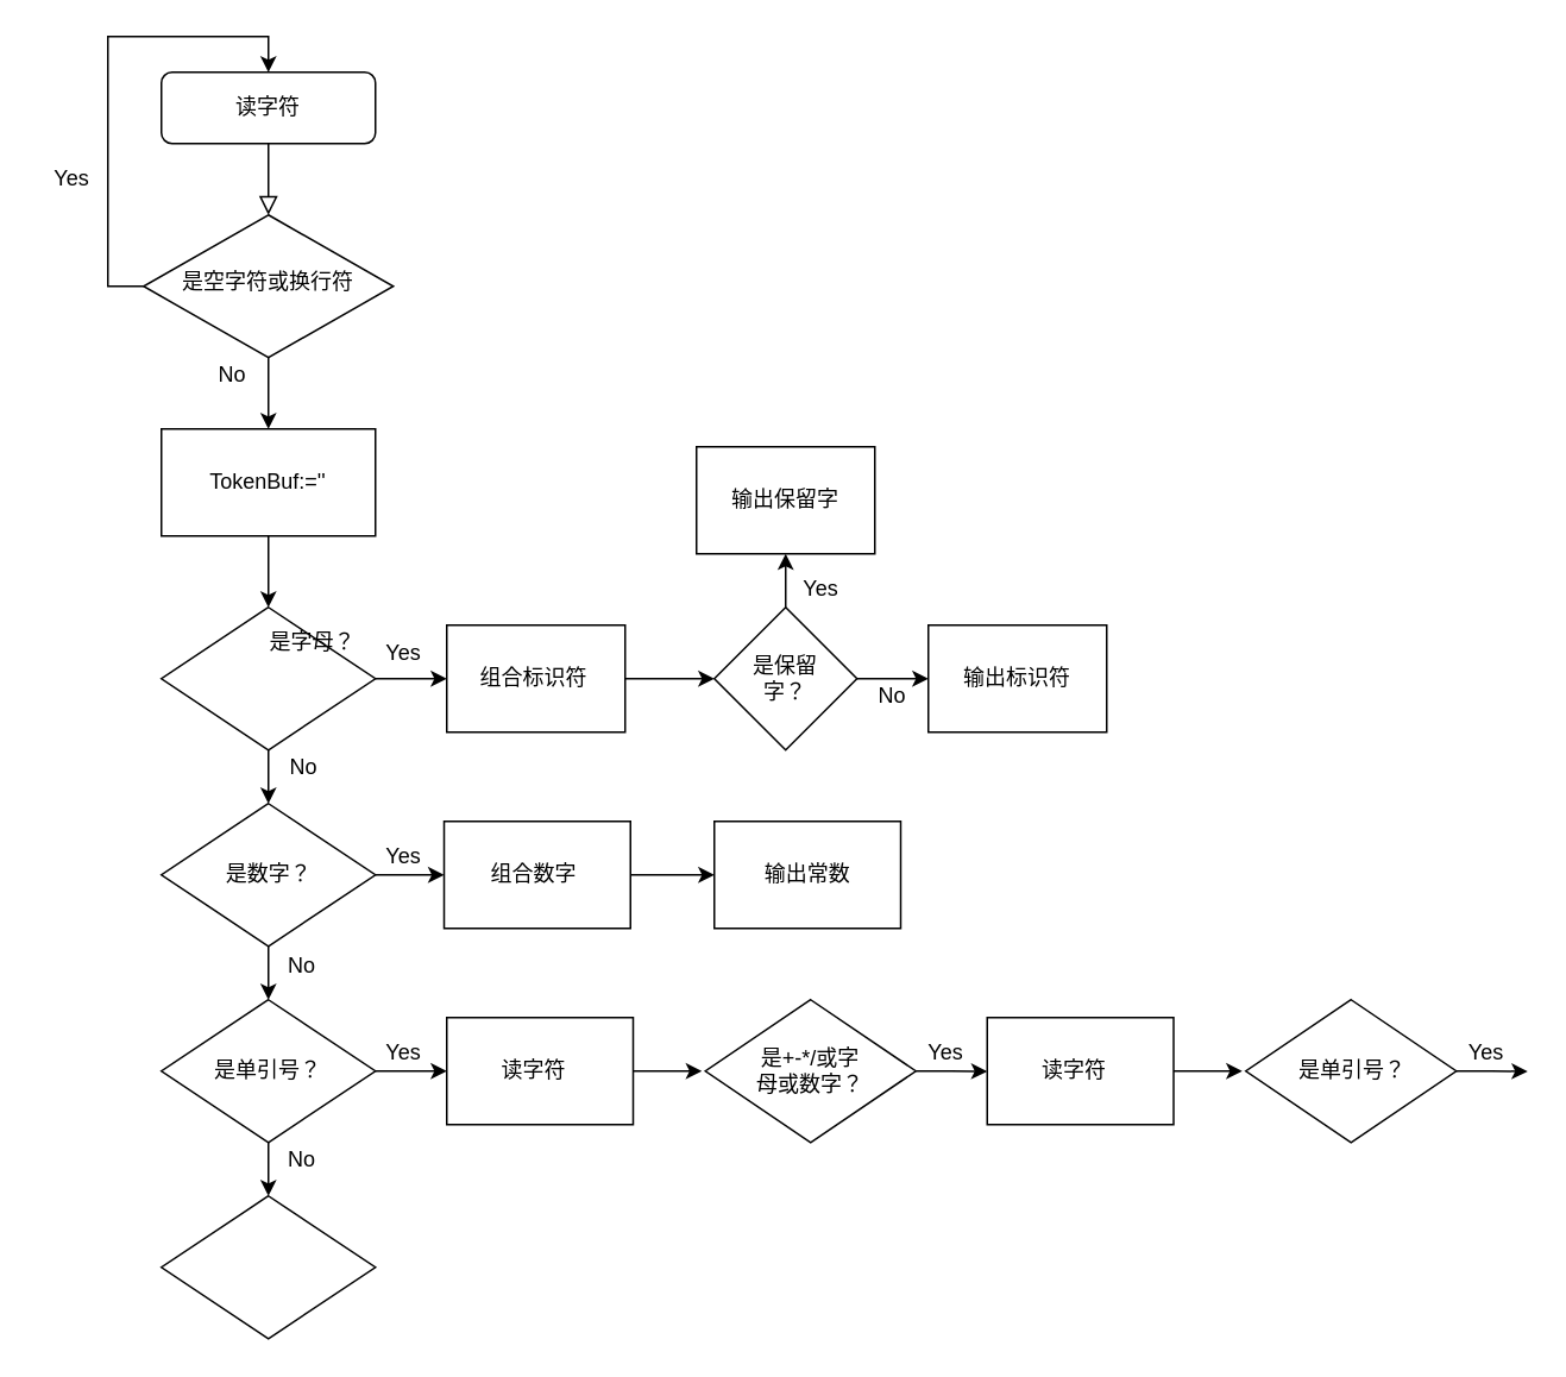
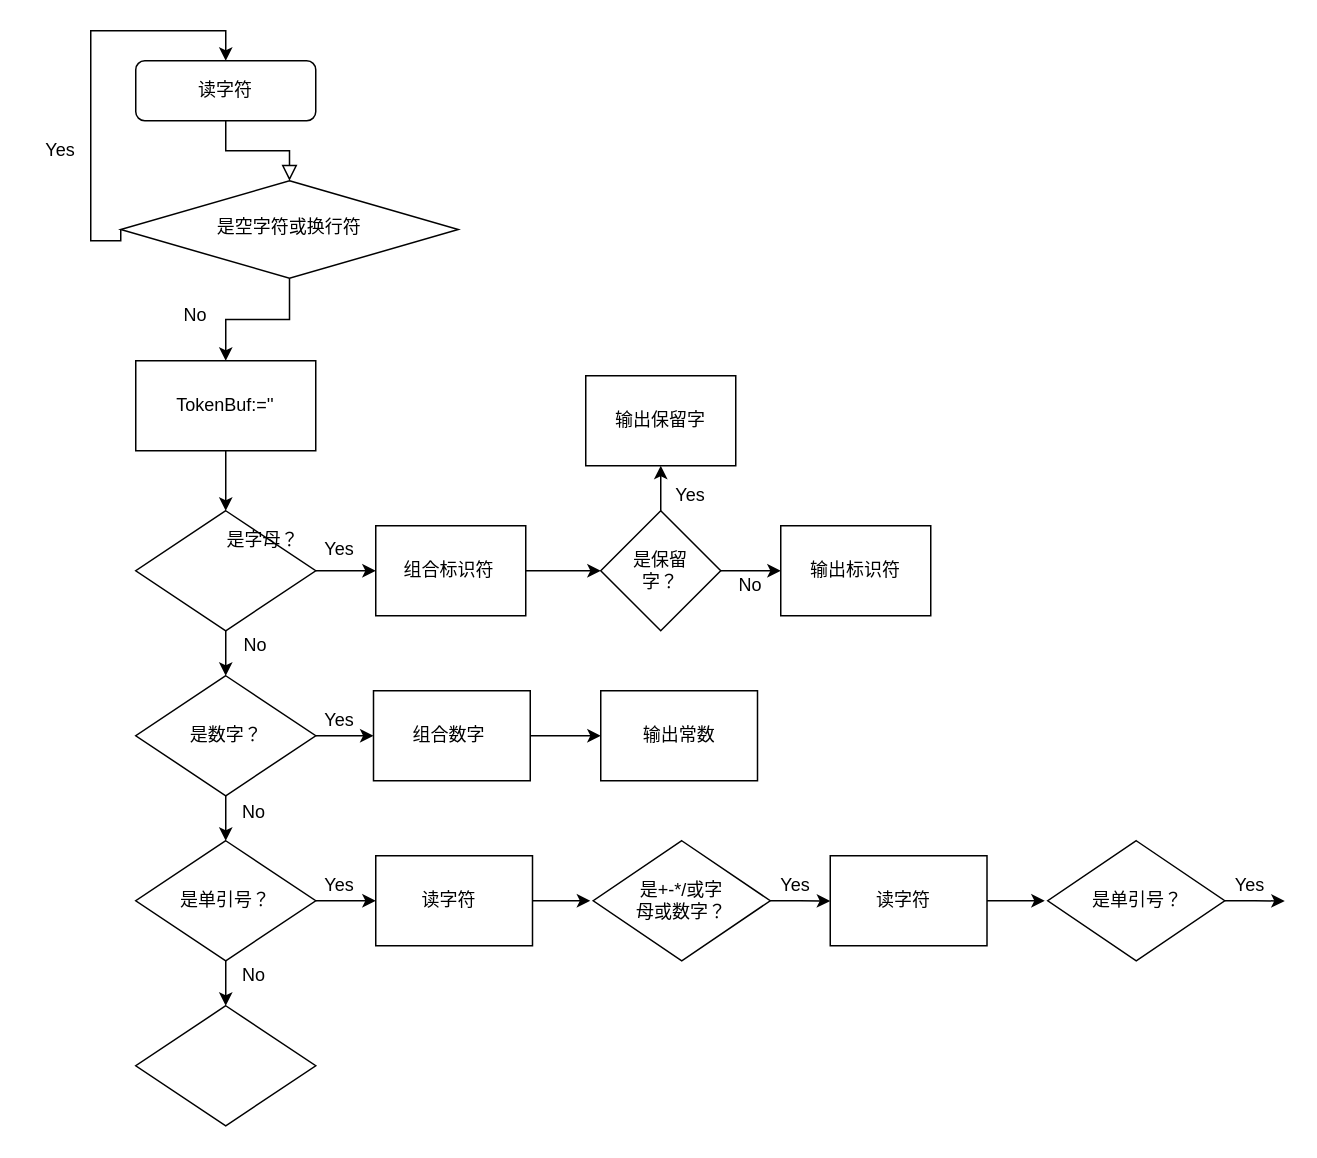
  <mxCell id="0" />
  <mxCell id="1" parent="0" />
  <mxCell id="2" value="" style="rounded=0;html=1;jettySize=auto;orthogonalLoop=1;fontSize=11;endArrow=block;endFill=0;endSize=8;strokeWidth=1;shadow=0;labelBackgroundColor=none;edgeStyle=orthogonalEdgeStyle;" parent="1" source="3" target="6" edge="1"><mxGeometry relative="1" as="geometry" /></mxCell>
  <mxCell id="3" value="读字符" style="rounded=1;whiteSpace=wrap;html=1;fontSize=12;glass=0;strokeWidth=1;shadow=0;" parent="1" vertex="1"><mxGeometry x="90" y="40" width="120" height="40" as="geometry" /></mxCell>
  <mxCell id="4" style="edgeStyle=orthogonalEdgeStyle;rounded=0;orthogonalLoop=1;jettySize=auto;html=1;exitX=0;exitY=0.5;exitDx=0;exitDy=0;entryX=0.5;entryY=0;entryDx=0;entryDy=0;" edge="1" parent="1" source="6" target="3"><mxGeometry relative="1" as="geometry"><mxPoint x="50" y="0" as="targetPoint" /><Array as="points"><mxPoint x="60" y="160" /><mxPoint x="60" y="20" /><mxPoint x="150" y="20" /></Array></mxGeometry></mxCell>
  <mxCell id="5" style="edgeStyle=orthogonalEdgeStyle;rounded=0;orthogonalLoop=1;jettySize=auto;html=1;exitX=0.5;exitY=1;exitDx=0;exitDy=0;entryX=0.5;entryY=0;entryDx=0;entryDy=0;" edge="1" parent="1" source="6" target="10"><mxGeometry relative="1" as="geometry" /></mxCell>
- <mxCell id="6" value="是空字符或换行符" style="rhombus;whiteSpace=wrap;html=1;shadow=0;fontFamily=Helvetica;fontSize=12;align=center;strokeWidth=1;spacing=6;spacingTop=-4;" parent="1" vertex="1"><mxGeometry x="80" y="120" width="140" height="80" as="geometry" /></mxCell>
+ <mxCell id="6" value="是空字符或换行符" style="rhombus;whiteSpace=wrap;html=1;shadow=0;fontFamily=Helvetica;fontSize=12;align=center;strokeWidth=1;spacing=6;spacingTop=-4;" parent="1" vertex="1"><mxGeometry x="80" y="120" width="225" height="65" as="geometry" /></mxCell>
  <mxCell id="7" value="Yes" style="text;html=1;strokeColor=none;fillColor=none;align=center;verticalAlign=middle;whiteSpace=wrap;rounded=0;" vertex="1" parent="1"><mxGeometry x="20" y="90" width="40" height="20" as="geometry" /></mxCell>
  <mxCell id="8" value="No" style="text;html=1;strokeColor=none;fillColor=none;align=center;verticalAlign=middle;whiteSpace=wrap;rounded=0;" vertex="1" parent="1"><mxGeometry x="110" y="200" width="40" height="20" as="geometry" /></mxCell>
  <mxCell id="9" style="edgeStyle=orthogonalEdgeStyle;rounded=0;orthogonalLoop=1;jettySize=auto;html=1;exitX=0.5;exitY=1;exitDx=0;exitDy=0;entryX=0.5;entryY=0;entryDx=0;entryDy=0;" edge="1" parent="1" source="10" target="14"><mxGeometry relative="1" as="geometry" /></mxCell>
  <mxCell id="10" value="" style="rounded=0;whiteSpace=wrap;html=1;" vertex="1" parent="1"><mxGeometry x="90" y="240" width="120" height="60" as="geometry" /></mxCell>
  <mxCell id="11" value="TokenBuf:=''" style="text;html=1;strokeColor=none;fillColor=none;align=center;verticalAlign=middle;whiteSpace=wrap;rounded=0;" vertex="1" parent="1"><mxGeometry x="130" y="260" width="40" height="20" as="geometry" /></mxCell>
  <mxCell id="12" style="edgeStyle=orthogonalEdgeStyle;rounded=0;orthogonalLoop=1;jettySize=auto;html=1;exitX=1;exitY=0.5;exitDx=0;exitDy=0;entryX=0;entryY=0.5;entryDx=0;entryDy=0;" edge="1" parent="1" source="14" target="17"><mxGeometry relative="1" as="geometry" /></mxCell>
  <mxCell id="13" style="edgeStyle=orthogonalEdgeStyle;rounded=0;orthogonalLoop=1;jettySize=auto;html=1;exitX=0.5;exitY=1;exitDx=0;exitDy=0;entryX=0.5;entryY=0;entryDx=0;entryDy=0;" edge="1" parent="1" source="14" target="32"><mxGeometry relative="1" as="geometry" /></mxCell>
  <mxCell id="14" value="" style="rhombus;whiteSpace=wrap;html=1;" vertex="1" parent="1"><mxGeometry x="90" y="340" width="120" height="80" as="geometry" /></mxCell>
  <mxCell id="15" value="是字母？" style="text;html=1;strokeColor=none;fillColor=none;align=center;verticalAlign=middle;whiteSpace=wrap;rounded=0;" vertex="1" parent="1"><mxGeometry x="150" y="350" width="50" height="20" as="geometry" /></mxCell>
  <mxCell id="16" style="edgeStyle=orthogonalEdgeStyle;rounded=0;orthogonalLoop=1;jettySize=auto;html=1;exitX=1;exitY=0.5;exitDx=0;exitDy=0;entryX=0;entryY=0.5;entryDx=0;entryDy=0;" edge="1" parent="1" source="17"><mxGeometry relative="1" as="geometry"><mxPoint x="400" y="380" as="targetPoint" /></mxGeometry></mxCell>
  <mxCell id="17" value="" style="rounded=0;whiteSpace=wrap;html=1;" vertex="1" parent="1"><mxGeometry x="250" y="350" width="100" height="60" as="geometry" /></mxCell>
  <mxCell id="18" value="组合标识符" style="text;html=1;strokeColor=none;fillColor=none;align=center;verticalAlign=middle;whiteSpace=wrap;rounded=0;" vertex="1" parent="1"><mxGeometry x="254" y="370" width="90" height="20" as="geometry" /></mxCell>
  <mxCell id="19" value="Yes" style="text;html=1;strokeColor=none;fillColor=none;align=center;verticalAlign=middle;whiteSpace=wrap;rounded=0;" vertex="1" parent="1"><mxGeometry x="206" y="356" width="40" height="20" as="geometry" /></mxCell>
  <mxCell id="20" style="edgeStyle=orthogonalEdgeStyle;rounded=0;orthogonalLoop=1;jettySize=auto;html=1;exitX=1;exitY=0.5;exitDx=0;exitDy=0;entryX=0;entryY=0.5;entryDx=0;entryDy=0;" edge="1" parent="1" source="22" target="24"><mxGeometry relative="1" as="geometry" /></mxCell>
  <mxCell id="21" style="edgeStyle=orthogonalEdgeStyle;rounded=0;orthogonalLoop=1;jettySize=auto;html=1;exitX=0.5;exitY=0;exitDx=0;exitDy=0;entryX=0.5;entryY=1;entryDx=0;entryDy=0;" edge="1" parent="1" source="22" target="26"><mxGeometry relative="1" as="geometry" /></mxCell>
  <mxCell id="22" value="" style="rhombus;whiteSpace=wrap;html=1;" vertex="1" parent="1"><mxGeometry x="400" y="340" width="80" height="80" as="geometry" /></mxCell>
  <mxCell id="23" value="是保留字？" style="text;html=1;strokeColor=none;fillColor=none;align=center;verticalAlign=middle;whiteSpace=wrap;rounded=0;" vertex="1" parent="1"><mxGeometry x="420" y="370" width="40" height="20" as="geometry" /></mxCell>
  <mxCell id="24" value="" style="rounded=0;whiteSpace=wrap;html=1;" vertex="1" parent="1"><mxGeometry x="520" y="350" width="100" height="60" as="geometry" /></mxCell>
  <mxCell id="25" value="输出标识符" style="text;html=1;strokeColor=none;fillColor=none;align=center;verticalAlign=middle;whiteSpace=wrap;rounded=0;" vertex="1" parent="1"><mxGeometry x="535" y="370" width="70" height="20" as="geometry" /></mxCell>
  <mxCell id="26" value="" style="rounded=0;whiteSpace=wrap;html=1;" vertex="1" parent="1"><mxGeometry x="390" y="250" width="100" height="60" as="geometry" /></mxCell>
  <mxCell id="27" value="输出保留字" style="text;html=1;strokeColor=none;fillColor=none;align=center;verticalAlign=middle;whiteSpace=wrap;rounded=0;" vertex="1" parent="1"><mxGeometry x="405" y="270" width="70" height="20" as="geometry" /></mxCell>
  <mxCell id="28" value="No" style="text;html=1;strokeColor=none;fillColor=none;align=center;verticalAlign=middle;whiteSpace=wrap;rounded=0;" vertex="1" parent="1"><mxGeometry x="480" y="380" width="40" height="20" as="geometry" /></mxCell>
  <mxCell id="29" value="Yes" style="text;html=1;strokeColor=none;fillColor=none;align=center;verticalAlign=middle;whiteSpace=wrap;rounded=0;" vertex="1" parent="1"><mxGeometry x="440" y="320" width="40" height="20" as="geometry" /></mxCell>
  <mxCell id="30" style="edgeStyle=orthogonalEdgeStyle;rounded=0;orthogonalLoop=1;jettySize=auto;html=1;exitX=1;exitY=0.5;exitDx=0;exitDy=0;entryX=0;entryY=0.5;entryDx=0;entryDy=0;" edge="1" parent="1" source="32" target="36"><mxGeometry relative="1" as="geometry" /></mxCell>
  <mxCell id="31" style="edgeStyle=orthogonalEdgeStyle;rounded=0;orthogonalLoop=1;jettySize=auto;html=1;exitX=0.5;exitY=1;exitDx=0;exitDy=0;entryX=0.5;entryY=0;entryDx=0;entryDy=0;" edge="1" parent="1" source="32" target="42"><mxGeometry relative="1" as="geometry" /></mxCell>
  <mxCell id="32" value="" style="rhombus;whiteSpace=wrap;html=1;" vertex="1" parent="1"><mxGeometry x="90" y="450" width="120" height="80" as="geometry" /></mxCell>
  <mxCell id="33" value="是数字？" style="text;html=1;strokeColor=none;fillColor=none;align=center;verticalAlign=middle;whiteSpace=wrap;rounded=0;" vertex="1" parent="1"><mxGeometry x="123.5" y="480" width="53" height="20" as="geometry" /></mxCell>
  <mxCell id="34" value="No" style="text;html=1;strokeColor=none;fillColor=none;align=center;verticalAlign=middle;whiteSpace=wrap;rounded=0;" vertex="1" parent="1"><mxGeometry x="150" y="420" width="40" height="20" as="geometry" /></mxCell>
  <mxCell id="35" style="edgeStyle=orthogonalEdgeStyle;rounded=0;orthogonalLoop=1;jettySize=auto;html=1;exitX=1;exitY=0.5;exitDx=0;exitDy=0;entryX=0;entryY=0.5;entryDx=0;entryDy=0;" edge="1" parent="1" source="36" target="38"><mxGeometry relative="1" as="geometry" /></mxCell>
  <mxCell id="36" value="" style="rounded=0;whiteSpace=wrap;html=1;" vertex="1" parent="1"><mxGeometry x="248.5" y="460" width="104.5" height="60" as="geometry" /></mxCell>
  <mxCell id="37" value="组合数字" style="text;html=1;strokeColor=none;fillColor=none;align=center;verticalAlign=middle;whiteSpace=wrap;rounded=0;" vertex="1" parent="1"><mxGeometry x="264" y="480" width="70" height="20" as="geometry" /></mxCell>
  <mxCell id="38" value="" style="rounded=0;whiteSpace=wrap;html=1;" vertex="1" parent="1"><mxGeometry x="400" y="460" width="104.5" height="60" as="geometry" /></mxCell>
  <mxCell id="39" value="输出常数" style="text;html=1;strokeColor=none;fillColor=none;align=center;verticalAlign=middle;whiteSpace=wrap;rounded=0;" vertex="1" parent="1"><mxGeometry x="426.88" y="480" width="50.75" height="20" as="geometry" /></mxCell>
  <mxCell id="40" style="edgeStyle=orthogonalEdgeStyle;rounded=0;orthogonalLoop=1;jettySize=auto;html=1;exitX=1;exitY=0.5;exitDx=0;exitDy=0;entryX=0;entryY=0.5;entryDx=0;entryDy=0;" edge="1" parent="1" source="42" target="47"><mxGeometry relative="1" as="geometry" /></mxCell>
  <mxCell id="41" style="edgeStyle=orthogonalEdgeStyle;rounded=0;orthogonalLoop=1;jettySize=auto;html=1;exitX=0.5;exitY=1;exitDx=0;exitDy=0;entryX=0.5;entryY=0;entryDx=0;entryDy=0;" edge="1" parent="1" source="42" target="61"><mxGeometry relative="1" as="geometry" /></mxCell>
  <mxCell id="42" value="" style="rhombus;whiteSpace=wrap;html=1;" vertex="1" parent="1"><mxGeometry x="90" y="560" width="120" height="80" as="geometry" /></mxCell>
  <mxCell id="43" value="Yes" style="text;html=1;strokeColor=none;fillColor=none;align=center;verticalAlign=middle;whiteSpace=wrap;rounded=0;" vertex="1" parent="1"><mxGeometry x="206" y="470" width="40" height="20" as="geometry" /></mxCell>
  <mxCell id="44" value="是单引号？" style="text;html=1;strokeColor=none;fillColor=none;align=center;verticalAlign=middle;whiteSpace=wrap;rounded=0;" vertex="1" parent="1"><mxGeometry x="113.25" y="590" width="73.5" height="20" as="geometry" /></mxCell>
  <mxCell id="45" value="No" style="text;html=1;strokeColor=none;fillColor=none;align=center;verticalAlign=middle;whiteSpace=wrap;rounded=0;" vertex="1" parent="1"><mxGeometry x="149" y="531" width="40" height="20" as="geometry" /></mxCell>
  <mxCell id="46" style="edgeStyle=orthogonalEdgeStyle;rounded=0;orthogonalLoop=1;jettySize=auto;html=1;exitX=1;exitY=0.5;exitDx=0;exitDy=0;" edge="1" parent="1" source="47"><mxGeometry relative="1" as="geometry"><mxPoint x="393" y="600.143" as="targetPoint" /></mxGeometry></mxCell>
  <mxCell id="47" value="" style="rounded=0;whiteSpace=wrap;html=1;" vertex="1" parent="1"><mxGeometry x="250" y="570" width="104.5" height="60" as="geometry" /></mxCell>
  <mxCell id="48" value="读字符" style="text;html=1;strokeColor=none;fillColor=none;align=center;verticalAlign=middle;whiteSpace=wrap;rounded=0;" vertex="1" parent="1"><mxGeometry x="279" y="590" width="40" height="20" as="geometry" /></mxCell>
  <mxCell id="49" style="edgeStyle=orthogonalEdgeStyle;rounded=0;orthogonalLoop=1;jettySize=auto;html=1;exitX=1;exitY=0.5;exitDx=0;exitDy=0;" edge="1" parent="1" source="50"><mxGeometry relative="1" as="geometry"><mxPoint x="553" y="600.143" as="targetPoint" /></mxGeometry></mxCell>
  <mxCell id="50" value="" style="rhombus;whiteSpace=wrap;html=1;" vertex="1" parent="1"><mxGeometry x="395" y="560" width="118" height="80" as="geometry" /></mxCell>
  <mxCell id="51" value="是+-*/或字母或数字？" style="text;html=1;strokeColor=none;fillColor=none;align=center;verticalAlign=middle;whiteSpace=wrap;rounded=0;" vertex="1" parent="1"><mxGeometry x="422" y="590" width="64" height="20" as="geometry" /></mxCell>
  <mxCell id="52" value="Yes" style="text;html=1;strokeColor=none;fillColor=none;align=center;verticalAlign=middle;whiteSpace=wrap;rounded=0;" vertex="1" parent="1"><mxGeometry x="206" y="580" width="40" height="20" as="geometry" /></mxCell>
  <mxCell id="53" style="edgeStyle=orthogonalEdgeStyle;rounded=0;orthogonalLoop=1;jettySize=auto;html=1;exitX=1;exitY=0.5;exitDx=0;exitDy=0;" edge="1" parent="1" source="54"><mxGeometry relative="1" as="geometry"><mxPoint x="696" y="600.143" as="targetPoint" /></mxGeometry></mxCell>
  <mxCell id="54" value="" style="rounded=0;whiteSpace=wrap;html=1;" vertex="1" parent="1"><mxGeometry x="553" y="570" width="104.5" height="60" as="geometry" /></mxCell>
  <mxCell id="55" value="读字符" style="text;html=1;strokeColor=none;fillColor=none;align=center;verticalAlign=middle;whiteSpace=wrap;rounded=0;" vertex="1" parent="1"><mxGeometry x="582" y="590" width="40" height="20" as="geometry" /></mxCell>
  <mxCell id="56" style="edgeStyle=orthogonalEdgeStyle;rounded=0;orthogonalLoop=1;jettySize=auto;html=1;exitX=1;exitY=0.5;exitDx=0;exitDy=0;" edge="1" parent="1" source="57"><mxGeometry relative="1" as="geometry"><mxPoint x="856" y="600.143" as="targetPoint" /></mxGeometry></mxCell>
  <mxCell id="57" value="" style="rhombus;whiteSpace=wrap;html=1;" vertex="1" parent="1"><mxGeometry x="698" y="560" width="118" height="80" as="geometry" /></mxCell>
  <mxCell id="58" value="是单引号？" style="text;html=1;strokeColor=none;fillColor=none;align=center;verticalAlign=middle;whiteSpace=wrap;rounded=0;" vertex="1" parent="1"><mxGeometry x="726" y="590" width="64" height="20" as="geometry" /></mxCell>
  <mxCell id="59" value="Yes" style="text;html=1;strokeColor=none;fillColor=none;align=center;verticalAlign=middle;whiteSpace=wrap;rounded=0;" vertex="1" parent="1"><mxGeometry x="510" y="580" width="40" height="20" as="geometry" /></mxCell>
  <mxCell id="60" value="Yes" style="text;html=1;strokeColor=none;fillColor=none;align=center;verticalAlign=middle;whiteSpace=wrap;rounded=0;" vertex="1" parent="1"><mxGeometry x="813" y="580" width="40" height="20" as="geometry" /></mxCell>
  <mxCell id="61" value="" style="rhombus;whiteSpace=wrap;html=1;" vertex="1" parent="1"><mxGeometry x="90" y="670" width="120" height="80" as="geometry" /></mxCell>
  <mxCell id="62" value="No" style="text;html=1;strokeColor=none;fillColor=none;align=center;verticalAlign=middle;whiteSpace=wrap;rounded=0;" vertex="1" parent="1"><mxGeometry x="149" y="640" width="40" height="20" as="geometry" /></mxCell>
